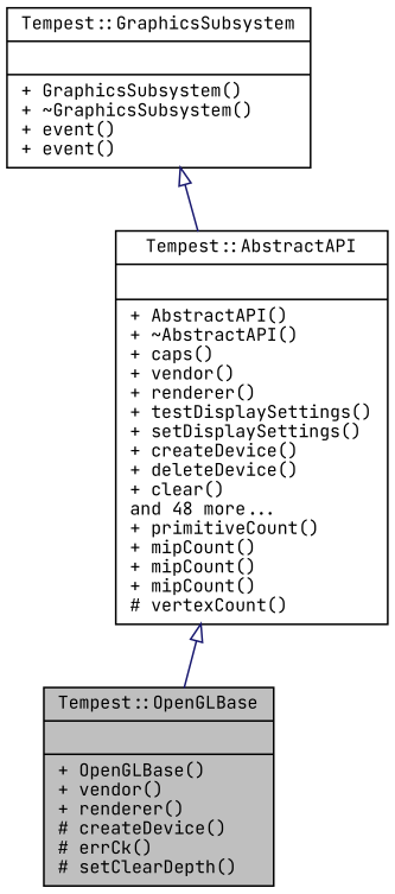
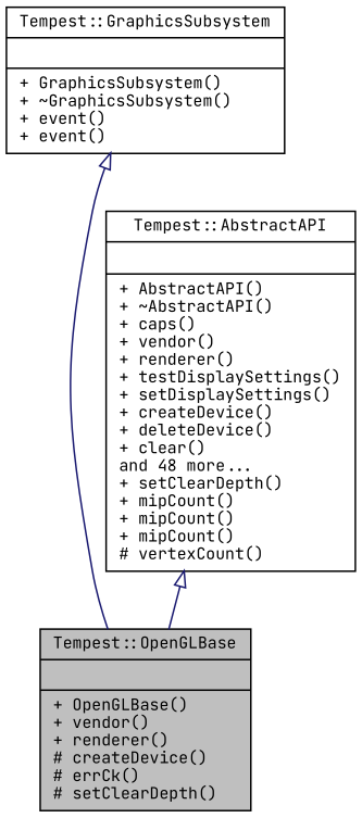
  digraph {
    fontname="JetBrains Mono"
    node [color=black fillcolor=white fontname="JetBrains Mono" fontsize=10 shape=record style=filled]
    edge [arrowtail=onormal color=midnightblue dir=back fontname="JetBrains Mono" fontsize=10 labelfontname=Helvetica labelfontsize=10 style=solid]
    n1 [fillcolor=grey75 fontcolor=black height=0.2 label="{Tempest::OpenGLBase\n||+ OpenGLBase()\l+ vendor()\l+ renderer()\l# createDevice()\l# errCk()\l# setClearDepth()\l}" width=0.4]
-   n2 [height=0.2 label="{Tempest::AbstractAPI\n||+ AbstractAPI()\l+ ~AbstractAPI()\l+ caps()\l+ vendor()\l+ renderer()\l+ testDisplaySettings()\l+ setDisplaySettings()\l+ createDevice()\l+ deleteDevice()\l+ clear()\land 48 more...\l+ primitiveCount()\l+ mipCount()\l+ mipCount()\l+ mipCount()\l# vertexCount()\l}" width=0.4]
+   n2 [height=0.2 label="{Tempest::AbstractAPI\n||+ AbstractAPI()\l+ ~AbstractAPI()\l+ caps()\l+ vendor()\l+ renderer()\l+ testDisplaySettings()\l+ setDisplaySettings()\l+ createDevice()\l+ deleteDevice()\l+ clear()\land 48 more...\l+ setClearDepth()\l+ mipCount()\l+ mipCount()\l+ mipCount()\l# vertexCount()\l}" width=0.4]
    n3 [height=0.2 label="{Tempest::GraphicsSubsystem\n||+ GraphicsSubsystem()\l+ ~GraphicsSubsystem()\l+ event()\l+ event()\l}" width=0.4]
    n2 -> n1
-   n3 -> n2
+   n3 -> n1
  }
